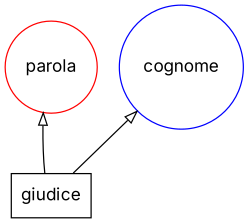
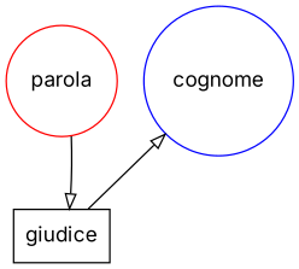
  digraph {
    fontname=Inter
    rankdir=BT
    node [fontname=Inter shape=circle]
    edge [arrowhead=empty fontname=Inter]
    n1 [label=giudice shape=box]
    n2 [color=red label=parola]
    n3 [color=blue label=cognome]
    subgraph sub_1 {
      rank=source
      n1
    }
    subgraph sub_2 {
      rank=same
      n2
    }
    subgraph sub_3 {
      rank=same
      n3
    }
    subgraph sub_4 {
      rank=same
    }
    subgraph sub_5 {
      rank=same
    }
-   n1 -> n2
+   n2 -> n1
    n1 -> n3
  }
